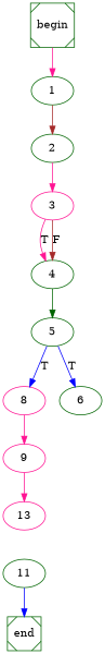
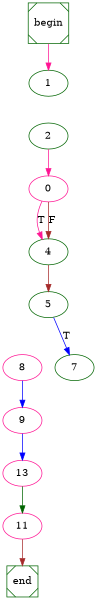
  digraph {
    node [color=darkgreen]
    edge [color=deeppink]
    begin [shape=Msquare]
    1
    2
    end [shape=Msquare]
-   3 [color=deeppink]
+   3 [color=deeppink label=0]
    4
    5
    8 [color=deeppink]
-   6
+   6 [label=7]
    9 [color=deeppink]
    n11 [color=deeppink label=13]
-   11
+   11 [color=deeppink]
    begin -> 1
-   1 -> 2 [color=brown]
    2 -> 3
    3 -> 4 [label=T]
    3 -> 4 [color=brown label=F]
-   4 -> 5 [color=darkgreen]
-   5 -> 8 [color=blue label=T]
+   4 -> 5 [color=brown]
    5 -> 6 [color=blue label=T]
-   8 -> 9
-   9 -> n11
-   11 -> end [color=blue]
+   8 -> 9 [color=blue]
+   9 -> n11 [color=blue]
+   n11 -> 11 [color=darkgreen]
+   11 -> end [color=brown]
  }
